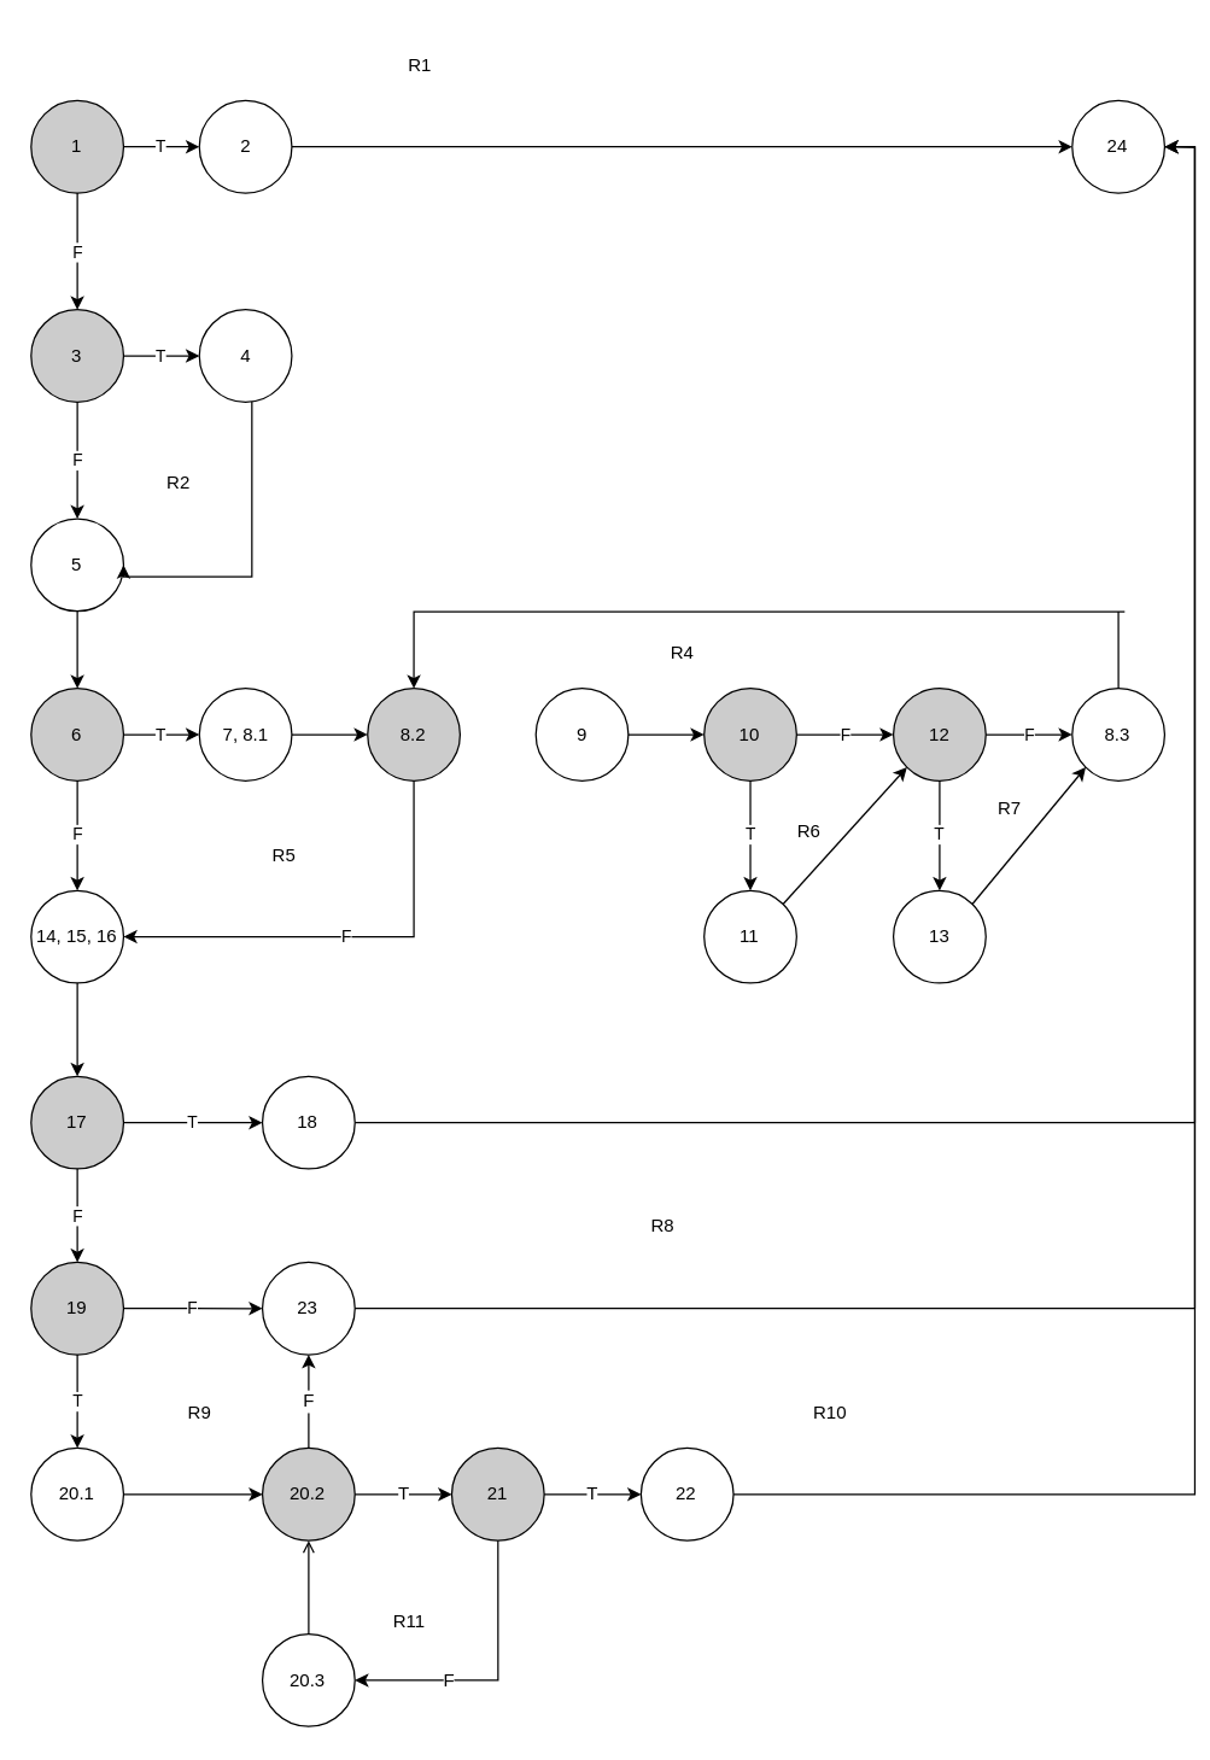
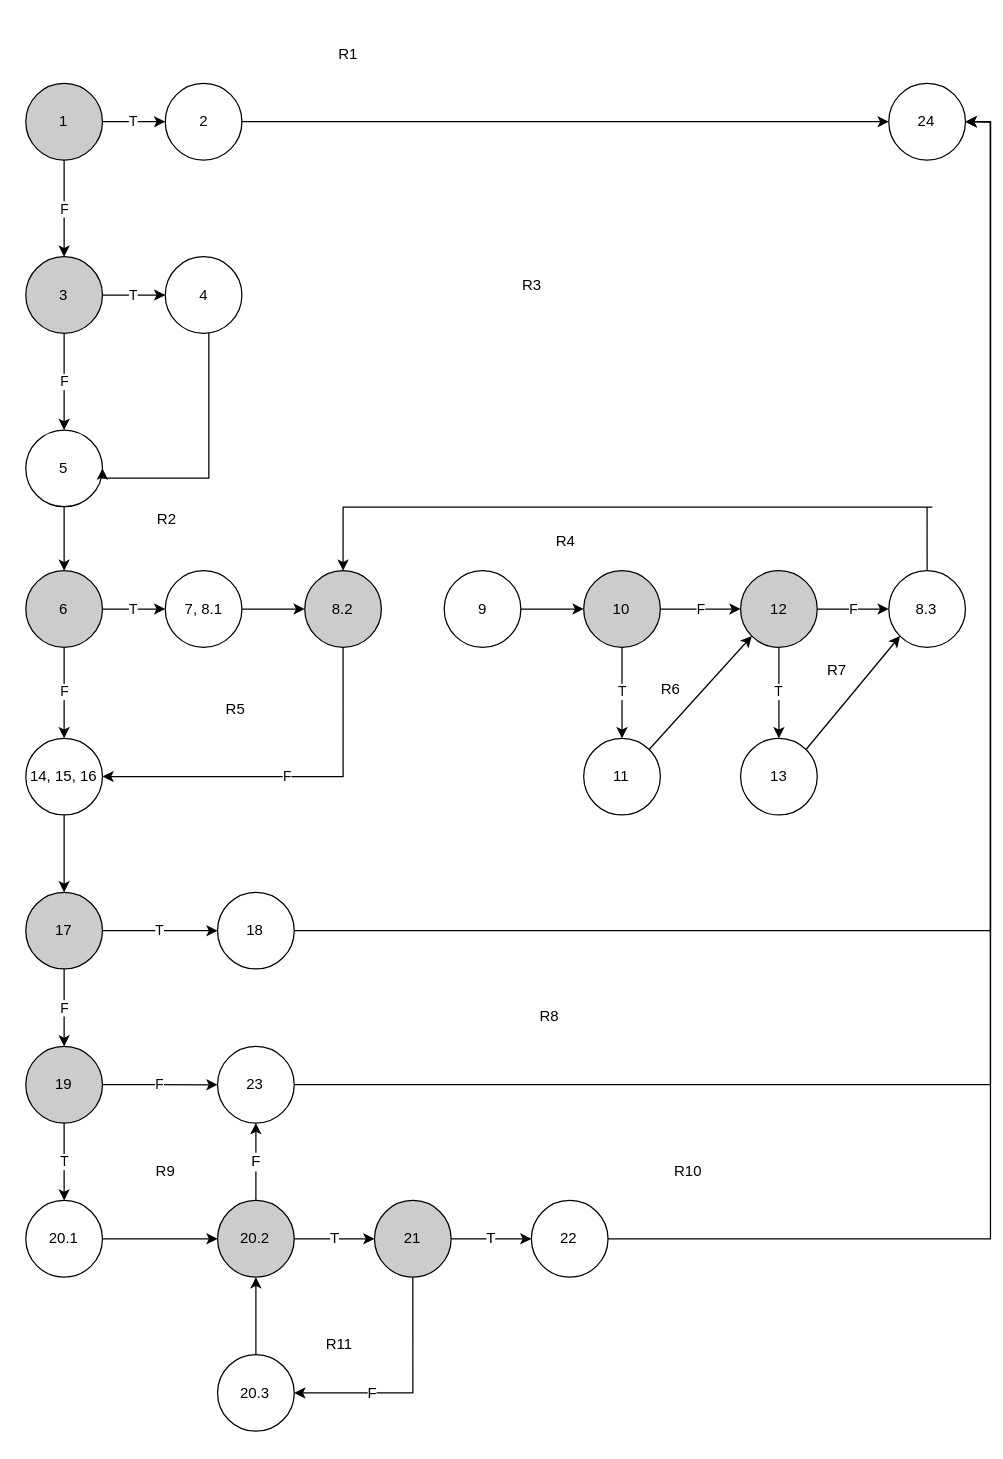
  <mxCell id="0" />
  <mxCell id="1" parent="0" />
  <mxCell id="2" value="1" style="ellipse;whiteSpace=wrap;html=1;aspect=fixed;fillColor=#CCC;container=0;" parent="1" vertex="1"><mxGeometry x="20" y="66.216" width="61.315" height="61.315" as="geometry" /></mxCell>
  <mxCell id="3" value="2" style="ellipse;whiteSpace=wrap;html=1;aspect=fixed;fillColor=#fff;container=0;" parent="1" vertex="1"><mxGeometry x="131.56" y="66.216" width="61.315" height="61.315" as="geometry" /></mxCell>
  <mxCell id="4" value="T" style="edgeStyle=orthogonalEdgeStyle;rounded=0;orthogonalLoop=1;jettySize=auto;html=1;exitX=1;exitY=0.5;exitDx=0;exitDy=0;entryX=0;entryY=0.5;entryDx=0;entryDy=0;" parent="1" source="2" target="3" edge="1"><mxGeometry relative="1" as="geometry" /></mxCell>
  <mxCell id="5" value="24" style="ellipse;whiteSpace=wrap;html=1;aspect=fixed;fillColor=#fff;container=0;" parent="1" vertex="1"><mxGeometry x="710.275" y="66.216" width="61.315" height="61.315" as="geometry" /></mxCell>
  <mxCell id="6" style="edgeStyle=orthogonalEdgeStyle;rounded=0;orthogonalLoop=1;jettySize=auto;html=1;exitX=1;exitY=0.5;exitDx=0;exitDy=0;entryX=0;entryY=0.5;entryDx=0;entryDy=0;" parent="1" source="3" target="5" edge="1"><mxGeometry relative="1" as="geometry" /></mxCell>
  <mxCell id="7" value="3" style="ellipse;whiteSpace=wrap;html=1;aspect=fixed;fillColor=#CCC;container=0;" parent="1" vertex="1"><mxGeometry x="20" y="204.865" width="61.315" height="61.315" as="geometry" /></mxCell>
  <mxCell id="8" value="F" style="edgeStyle=orthogonalEdgeStyle;rounded=0;orthogonalLoop=1;jettySize=auto;html=1;exitX=0.5;exitY=1;exitDx=0;exitDy=0;entryX=0.5;entryY=0;entryDx=0;entryDy=0;" parent="1" source="2" target="7" edge="1"><mxGeometry relative="1" as="geometry"><mxPoint x="54.862" y="189.459" as="targetPoint" /></mxGeometry></mxCell>
  <mxCell id="9" value="4" style="ellipse;whiteSpace=wrap;html=1;aspect=fixed;fillColor=#fff;container=0;" parent="1" vertex="1"><mxGeometry x="131.56" y="204.865" width="61.315" height="61.315" as="geometry" /></mxCell>
  <mxCell id="10" value="T" style="edgeStyle=orthogonalEdgeStyle;rounded=0;orthogonalLoop=1;jettySize=auto;html=1;exitX=1;exitY=0.5;exitDx=0;exitDy=0;entryX=0;entryY=0.5;entryDx=0;entryDy=0;" parent="1" source="7" target="9" edge="1"><mxGeometry relative="1" as="geometry" /></mxCell>
  <mxCell id="11" value="5" style="ellipse;whiteSpace=wrap;html=1;aspect=fixed;fillColor=#fff;container=0;" parent="1" vertex="1"><mxGeometry x="20" y="343.514" width="61.315" height="61.315" as="geometry" /></mxCell>
  <mxCell id="12" value="F" style="edgeStyle=orthogonalEdgeStyle;rounded=0;orthogonalLoop=1;jettySize=auto;html=1;exitX=0.5;exitY=1;exitDx=0;exitDy=0;entryX=0.5;entryY=0;entryDx=0;entryDy=0;" parent="1" source="7" target="11" edge="1"><mxGeometry relative="1" as="geometry" /></mxCell>
  <mxCell id="13" style="edgeStyle=orthogonalEdgeStyle;rounded=0;orthogonalLoop=1;jettySize=auto;html=1;entryX=1;entryY=0.5;entryDx=0;entryDy=0;" parent="1" source="9" target="11" edge="1"><mxGeometry relative="1" as="geometry"><Array as="points"><mxPoint x="166.422" y="382.027" /></Array></mxGeometry></mxCell>
  <mxCell id="14" value="6" style="ellipse;whiteSpace=wrap;html=1;aspect=fixed;fillColor=#CCC;container=0;" parent="1" vertex="1"><mxGeometry x="20" y="455.973" width="61.315" height="61.315" as="geometry" /></mxCell>
  <mxCell id="15" value="" style="edgeStyle=orthogonalEdgeStyle;rounded=0;orthogonalLoop=1;jettySize=auto;html=1;" parent="1" source="11" target="14" edge="1"><mxGeometry relative="1" as="geometry" /></mxCell>
  <mxCell id="16" value="14, 15, 16" style="ellipse;whiteSpace=wrap;html=1;aspect=fixed;fillColor=#fff;container=0;" parent="1" vertex="1"><mxGeometry x="20" y="590" width="61.315" height="61.315" as="geometry" /></mxCell>
  <mxCell id="17" value="F" style="edgeStyle=orthogonalEdgeStyle;rounded=0;orthogonalLoop=1;jettySize=auto;html=1;" parent="1" source="14" target="16" edge="1"><mxGeometry relative="1" as="geometry" /></mxCell>
  <mxCell id="18" value="7, 8.1" style="ellipse;whiteSpace=wrap;html=1;aspect=fixed;fillColor=#fff;container=0;" parent="1" vertex="1"><mxGeometry x="131.56" y="455.973" width="61.315" height="61.315" as="geometry" /></mxCell>
  <mxCell id="19" value="T" style="edgeStyle=orthogonalEdgeStyle;rounded=0;orthogonalLoop=1;jettySize=auto;html=1;" parent="1" source="14" target="18" edge="1"><mxGeometry relative="1" as="geometry" /></mxCell>
  <mxCell id="20" value="F" style="rounded=0;orthogonalLoop=1;jettySize=auto;html=1;entryX=1;entryY=0.5;entryDx=0;entryDy=0;exitX=0.5;exitY=1;exitDx=0;exitDy=0;edgeStyle=orthogonalEdgeStyle;" parent="1" source="21" target="16" edge="1"><mxGeometry relative="1" as="geometry"><mxPoint x="277.982" y="533" as="sourcePoint" /><mxPoint x="89.725" y="628.514" as="targetPoint" /></mxGeometry></mxCell>
  <mxCell id="21" value="8.2" style="ellipse;whiteSpace=wrap;html=1;aspect=fixed;fillColor=#CCC;container=0;" parent="1" vertex="1"><mxGeometry x="243.119" y="455.973" width="61.315" height="61.315" as="geometry" /></mxCell>
  <mxCell id="22" value="" style="edgeStyle=orthogonalEdgeStyle;rounded=0;orthogonalLoop=1;jettySize=auto;html=1;" parent="1" source="18" target="21" edge="1"><mxGeometry relative="1" as="geometry" /></mxCell>
  <mxCell id="23" value="9" style="ellipse;whiteSpace=wrap;html=1;aspect=fixed;fillColor=#fff;container=0;" parent="1" vertex="1"><mxGeometry x="354.679" y="455.973" width="61.315" height="61.315" as="geometry" /></mxCell>
  <mxCell id="24" value="10" style="ellipse;whiteSpace=wrap;html=1;aspect=fixed;fillColor=#CCC;container=0;" parent="1" vertex="1"><mxGeometry x="466.239" y="455.973" width="61.315" height="61.315" as="geometry" /></mxCell>
  <mxCell id="25" value="" style="edgeStyle=orthogonalEdgeStyle;rounded=0;orthogonalLoop=1;jettySize=auto;html=1;" parent="1" source="23" target="24" edge="1"><mxGeometry relative="1" as="geometry" /></mxCell>
  <mxCell id="26" value="12" style="ellipse;whiteSpace=wrap;html=1;aspect=fixed;fillColor=#CCC;container=0;" parent="1" vertex="1"><mxGeometry x="591.743" y="455.973" width="61.315" height="61.315" as="geometry" /></mxCell>
  <mxCell id="27" value="F" style="edgeStyle=orthogonalEdgeStyle;rounded=0;orthogonalLoop=1;jettySize=auto;html=1;" parent="1" source="24" target="26" edge="1"><mxGeometry relative="1" as="geometry" /></mxCell>
  <mxCell id="28" value="13" style="ellipse;whiteSpace=wrap;html=1;aspect=fixed;fillColor=#fff;container=0;" parent="1" vertex="1"><mxGeometry x="591.743" y="590" width="61.315" height="61.315" as="geometry" /></mxCell>
  <mxCell id="29" value="T" style="edgeStyle=orthogonalEdgeStyle;rounded=0;orthogonalLoop=1;jettySize=auto;html=1;" parent="1" source="26" target="28" edge="1"><mxGeometry relative="1" as="geometry" /></mxCell>
  <mxCell id="30" style="rounded=0;orthogonalLoop=1;jettySize=auto;html=1;exitX=1;exitY=0;exitDx=0;exitDy=0;entryX=0;entryY=1;entryDx=0;entryDy=0;" parent="1" source="31" target="26" edge="1"><mxGeometry relative="1" as="geometry" /></mxCell>
  <mxCell id="31" value="11" style="ellipse;whiteSpace=wrap;html=1;aspect=fixed;fillColor=#fff;container=0;" parent="1" vertex="1"><mxGeometry x="466.239" y="590" width="61.315" height="61.315" as="geometry" /></mxCell>
  <mxCell id="32" value="T" style="edgeStyle=orthogonalEdgeStyle;rounded=0;orthogonalLoop=1;jettySize=auto;html=1;" parent="1" source="24" target="31" edge="1"><mxGeometry relative="1" as="geometry" /></mxCell>
  <mxCell id="33" style="edgeStyle=orthogonalEdgeStyle;rounded=0;orthogonalLoop=1;jettySize=auto;html=1;exitX=0.5;exitY=0;exitDx=0;exitDy=0;entryX=0.5;entryY=0;entryDx=0;entryDy=0;" parent="1" source="34" target="21" edge="1"><mxGeometry relative="1" as="geometry"><Array as="points"><mxPoint x="745.138" y="405.135" /><mxPoint x="277.982" y="405.135" /></Array></mxGeometry></mxCell>
  <mxCell id="34" value="8.3" style="ellipse;whiteSpace=wrap;html=1;aspect=fixed;fillColor=#fff;container=0;" parent="1" vertex="1"><mxGeometry x="710.275" y="455.973" width="61.315" height="61.315" as="geometry" /></mxCell>
  <mxCell id="35" value="F" style="edgeStyle=orthogonalEdgeStyle;rounded=0;orthogonalLoop=1;jettySize=auto;html=1;" parent="1" source="26" target="34" edge="1"><mxGeometry relative="1" as="geometry" /></mxCell>
  <mxCell id="36" style="rounded=0;orthogonalLoop=1;jettySize=auto;html=1;exitX=1;exitY=0;exitDx=0;exitDy=0;entryX=0;entryY=1;entryDx=0;entryDy=0;" parent="1" source="28" target="34" edge="1"><mxGeometry relative="1" as="geometry"><mxPoint x="697.725" y="637.757" as="sourcePoint" /><mxPoint x="773.028" y="559.189" as="targetPoint" /></mxGeometry></mxCell>
  <mxCell id="37" value="17" style="ellipse;whiteSpace=wrap;html=1;aspect=fixed;fillColor=#CCC;container=0;" parent="1" vertex="1"><mxGeometry x="20" y="713.243" width="61.315" height="61.315" as="geometry" /></mxCell>
  <mxCell id="38" value="" style="edgeStyle=orthogonalEdgeStyle;rounded=0;orthogonalLoop=1;jettySize=auto;html=1;" parent="1" source="16" target="37" edge="1"><mxGeometry relative="1" as="geometry" /></mxCell>
  <mxCell id="39" style="edgeStyle=orthogonalEdgeStyle;rounded=0;orthogonalLoop=1;jettySize=auto;html=1;exitX=1;exitY=0.5;exitDx=0;exitDy=0;entryX=1;entryY=0.5;entryDx=0;entryDy=0;" parent="1" source="40" target="5" edge="1"><mxGeometry relative="1" as="geometry" /></mxCell>
  <mxCell id="40" value="18" style="ellipse;whiteSpace=wrap;html=1;aspect=fixed;fillColor=#fff;container=0;" parent="1" vertex="1"><mxGeometry x="173.394" y="713.243" width="61.315" height="61.315" as="geometry" /></mxCell>
  <mxCell id="41" value="T" style="edgeStyle=orthogonalEdgeStyle;rounded=0;orthogonalLoop=1;jettySize=auto;html=1;" parent="1" source="37" target="40" edge="1"><mxGeometry relative="1" as="geometry" /></mxCell>
  <mxCell id="42" value="19" style="ellipse;whiteSpace=wrap;html=1;aspect=fixed;fillColor=#CCC;container=0;" parent="1" vertex="1"><mxGeometry x="20" y="836.486" width="61.315" height="61.315" as="geometry" /></mxCell>
  <mxCell id="43" value="F" style="edgeStyle=orthogonalEdgeStyle;rounded=0;orthogonalLoop=1;jettySize=auto;html=1;" parent="1" source="37" target="42" edge="1"><mxGeometry relative="1" as="geometry" /></mxCell>
  <mxCell id="44" value="F" style="edgeStyle=orthogonalEdgeStyle;rounded=0;orthogonalLoop=1;jettySize=auto;html=1;exitX=1;exitY=0.5;exitDx=0;exitDy=0;" parent="1" source="42" target="45" edge="1"><mxGeometry relative="1" as="geometry"><mxPoint x="103.67" y="875" as="sourcePoint" /></mxGeometry></mxCell>
  <mxCell id="45" value="23" style="ellipse;whiteSpace=wrap;html=1;aspect=fixed;fillColor=#fff;container=0;" parent="1" vertex="1"><mxGeometry x="173.394" y="836.486" width="61.315" height="61.315" as="geometry" /></mxCell>
  <mxCell id="46" style="edgeStyle=orthogonalEdgeStyle;rounded=0;orthogonalLoop=1;jettySize=auto;html=1;exitX=1;exitY=0.5;exitDx=0;exitDy=0;entryX=1;entryY=0.5;entryDx=0;entryDy=0;" parent="1" source="45" target="5" edge="1"><mxGeometry relative="1" as="geometry"><mxPoint x="257.064" y="767.162" as="sourcePoint" /><mxPoint x="1037.982" y="120.135" as="targetPoint" /></mxGeometry></mxCell>
  <mxCell id="47" value="20.1" style="ellipse;whiteSpace=wrap;html=1;aspect=fixed;fillColor=#fff;container=0;" parent="1" vertex="1"><mxGeometry x="20" y="959.73" width="61.315" height="61.315" as="geometry" /></mxCell>
  <mxCell id="48" value="T" style="edgeStyle=orthogonalEdgeStyle;rounded=0;orthogonalLoop=1;jettySize=auto;html=1;" parent="1" source="42" target="47" edge="1"><mxGeometry relative="1" as="geometry" /></mxCell>
  <mxCell id="49" value="F" style="edgeStyle=orthogonalEdgeStyle;rounded=0;orthogonalLoop=1;jettySize=auto;html=1;fontFamily=Helvetica;fontSize=12;fontColor=default;" parent="1" source="50" target="45" edge="1"><mxGeometry relative="1" as="geometry" /></mxCell>
  <mxCell id="50" value="20.2" style="ellipse;whiteSpace=wrap;html=1;aspect=fixed;fillColor=#CCC;container=0;" parent="1" vertex="1"><mxGeometry x="173.394" y="959.73" width="61.315" height="61.315" as="geometry" /></mxCell>
  <mxCell id="51" value="" style="edgeStyle=orthogonalEdgeStyle;rounded=0;orthogonalLoop=1;jettySize=auto;html=1;fontFamily=Helvetica;fontSize=12;fontColor=default;" parent="1" source="47" target="50" edge="1"><mxGeometry relative="1" as="geometry" /></mxCell>
  <mxCell id="52" value="21" style="ellipse;whiteSpace=wrap;html=1;aspect=fixed;fillColor=#CCC;container=0;" parent="1" vertex="1"><mxGeometry x="298.899" y="959.73" width="61.315" height="61.315" as="geometry" /></mxCell>
  <mxCell id="53" value="T" style="edgeStyle=orthogonalEdgeStyle;rounded=0;orthogonalLoop=1;jettySize=auto;html=1;fontFamily=Helvetica;fontSize=12;fontColor=default;" parent="1" source="50" target="52" edge="1"><mxGeometry relative="1" as="geometry" /></mxCell>
- <mxCell id="54" value="" style="edgeStyle=orthogonalEdgeStyle;rounded=0;orthogonalLoop=1;jettySize=auto;html=1;fontFamily=Helvetica;fontSize=12;fontColor=default;endArrow=open;" parent="1" source="55" target="50" edge="1"><mxGeometry relative="1" as="geometry" /></mxCell>
+ <mxCell id="54" value="" style="edgeStyle=orthogonalEdgeStyle;rounded=0;orthogonalLoop=1;jettySize=auto;html=1;fontFamily=Helvetica;fontSize=12;fontColor=default;" parent="1" source="55" target="50" edge="1"><mxGeometry relative="1" as="geometry" /></mxCell>
  <mxCell id="55" value="20.3" style="ellipse;whiteSpace=wrap;html=1;aspect=fixed;fillColor=#fff;container=0;" parent="1" vertex="1"><mxGeometry x="173.394" y="1082.973" width="61.315" height="61.315" as="geometry" /></mxCell>
  <mxCell id="56" value="F" style="edgeStyle=orthogonalEdgeStyle;rounded=0;orthogonalLoop=1;jettySize=auto;html=1;exitX=0.5;exitY=1;exitDx=0;exitDy=0;entryX=1;entryY=0.5;entryDx=0;entryDy=0;fontFamily=Helvetica;fontSize=12;fontColor=default;" parent="1" source="52" target="55" edge="1"><mxGeometry x="0.333" relative="1" as="geometry"><mxPoint as="offset" /></mxGeometry></mxCell>
  <mxCell id="57" style="edgeStyle=orthogonalEdgeStyle;rounded=0;orthogonalLoop=1;jettySize=auto;html=1;exitX=1;exitY=0.5;exitDx=0;exitDy=0;entryX=1;entryY=0.5;entryDx=0;entryDy=0;fontFamily=Helvetica;fontSize=12;fontColor=default;" parent="1" source="58" target="5" edge="1"><mxGeometry relative="1" as="geometry" /></mxCell>
  <mxCell id="58" value="22" style="ellipse;whiteSpace=wrap;html=1;aspect=fixed;fillColor=#fff;container=0;" parent="1" vertex="1"><mxGeometry x="424.404" y="959.73" width="61.315" height="61.315" as="geometry" /></mxCell>
  <mxCell id="59" value="R1" style="text;html=1;strokeColor=none;fillColor=none;align=center;verticalAlign=middle;whiteSpace=wrap;rounded=0;fontSize=12;fontFamily=Helvetica;fontColor=default;container=0;" parent="1" vertex="1"><mxGeometry x="236.147" y="20" width="83.67" height="46.216" as="geometry" /></mxCell>
- <mxCell id="60" value="R2" style="text;html=1;strokeColor=none;fillColor=none;align=center;verticalAlign=middle;whiteSpace=wrap;rounded=0;fontSize=12;fontFamily=Helvetica;fontColor=default;container=0;" parent="1" vertex="1"><mxGeometry x="75.78" y="297.297" width="83.67" height="46.216" as="geometry" /></mxCell>
+ <mxCell id="60" value="R2" style="text;html=1;strokeColor=none;fillColor=none;align=center;verticalAlign=middle;whiteSpace=wrap;rounded=0;fontSize=12;fontFamily=Helvetica;fontColor=default;container=0;" parent="1" vertex="1"><mxGeometry x="90.78" y="392.297" width="83.67" height="46.216" as="geometry" /></mxCell>
+ <mxCell id="61" value="R3" style="text;html=1;strokeColor=none;fillColor=none;align=center;verticalAlign=middle;whiteSpace=wrap;rounded=0;fontSize=12;fontFamily=Helvetica;fontColor=default;container=0;" parent="1" vertex="1"><mxGeometry x="382.569" y="204.865" width="83.67" height="46.216" as="geometry" /></mxCell>
  <mxCell id="62" value="R4" style="text;html=1;strokeColor=none;fillColor=none;align=center;verticalAlign=middle;whiteSpace=wrap;rounded=0;fontSize=12;fontFamily=Helvetica;fontColor=default;container=0;" parent="1" vertex="1"><mxGeometry x="410.459" y="409.757" width="83.67" height="46.216" as="geometry" /></mxCell>
  <mxCell id="63" value="R5" style="text;html=1;strokeColor=none;fillColor=none;align=center;verticalAlign=middle;whiteSpace=wrap;rounded=0;fontSize=12;fontFamily=Helvetica;fontColor=default;container=0;" parent="1" vertex="1"><mxGeometry x="145.505" y="543.784" width="83.67" height="46.216" as="geometry" /></mxCell>
  <mxCell id="64" value="R6" style="text;html=1;strokeColor=none;fillColor=none;align=center;verticalAlign=middle;whiteSpace=wrap;rounded=0;fontSize=12;fontFamily=Helvetica;fontColor=default;container=0;" parent="1" vertex="1"><mxGeometry x="494.128" y="528.378" width="83.67" height="46.216" as="geometry" /></mxCell>
  <mxCell id="65" value="R7" style="text;html=1;strokeColor=none;fillColor=none;align=center;verticalAlign=middle;whiteSpace=wrap;rounded=0;fontSize=12;fontFamily=Helvetica;fontColor=default;container=0;" parent="1" vertex="1"><mxGeometry x="626.606" y="512.973" width="83.67" height="46.216" as="geometry" /></mxCell>
  <mxCell id="66" value="R11" style="text;html=1;strokeColor=none;fillColor=none;align=center;verticalAlign=middle;whiteSpace=wrap;rounded=0;fontSize=12;fontFamily=Helvetica;fontColor=default;container=0;" parent="1" vertex="1"><mxGeometry x="229.174" y="1052.162" width="83.67" height="46.216" as="geometry" /></mxCell>
  <mxCell id="67" value="R10" style="text;html=1;strokeColor=none;fillColor=none;align=center;verticalAlign=middle;whiteSpace=wrap;rounded=0;fontSize=12;fontFamily=Helvetica;fontColor=default;container=0;" parent="1" vertex="1"><mxGeometry x="508.073" y="913.514" width="83.67" height="46.216" as="geometry" /></mxCell>
  <mxCell id="68" value="R9" style="text;html=1;strokeColor=none;fillColor=none;align=center;verticalAlign=middle;whiteSpace=wrap;rounded=0;fontSize=12;fontFamily=Helvetica;fontColor=default;container=0;" parent="1" vertex="1"><mxGeometry x="89.725" y="913.514" width="83.67" height="46.216" as="geometry" /></mxCell>
  <mxCell id="69" value="R8" style="text;html=1;strokeColor=none;fillColor=none;align=center;verticalAlign=middle;whiteSpace=wrap;rounded=0;fontSize=12;fontFamily=Helvetica;fontColor=default;container=0;" parent="1" vertex="1"><mxGeometry x="396.514" y="790.27" width="83.67" height="46.216" as="geometry" /></mxCell>
  <mxCell id="70" value="T" style="edgeStyle=orthogonalEdgeStyle;rounded=0;orthogonalLoop=1;jettySize=auto;html=1;fontFamily=Helvetica;fontSize=12;fontColor=default;" parent="1" source="52" target="58" edge="1"><mxGeometry relative="1" as="geometry" /></mxCell>
